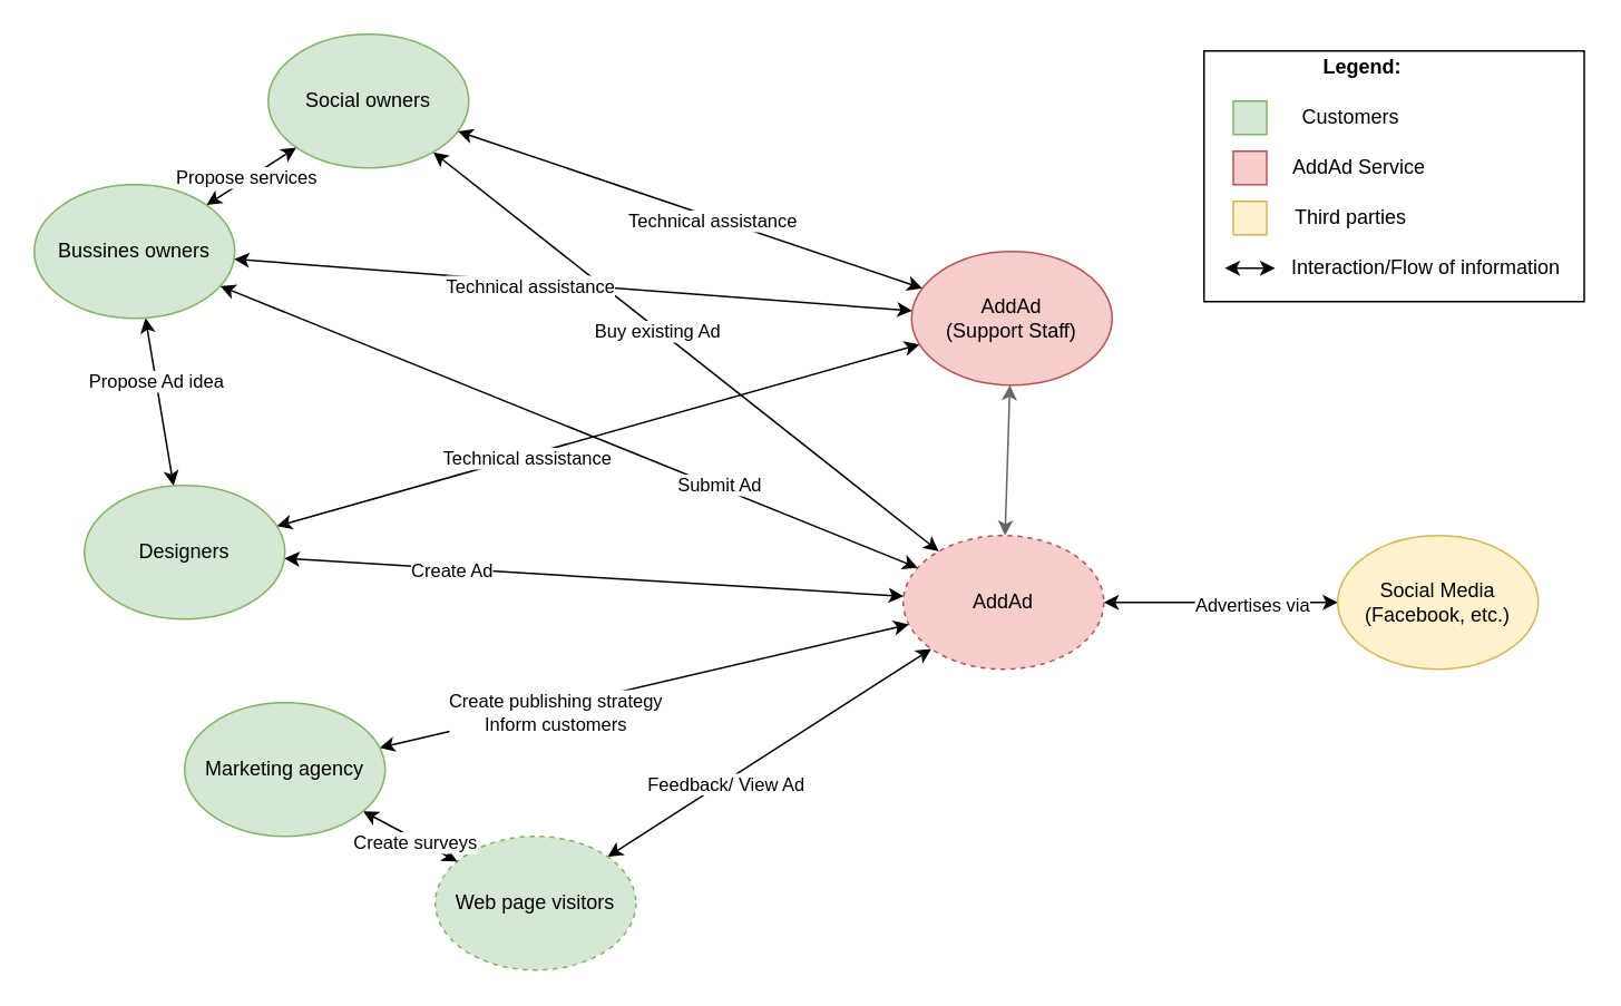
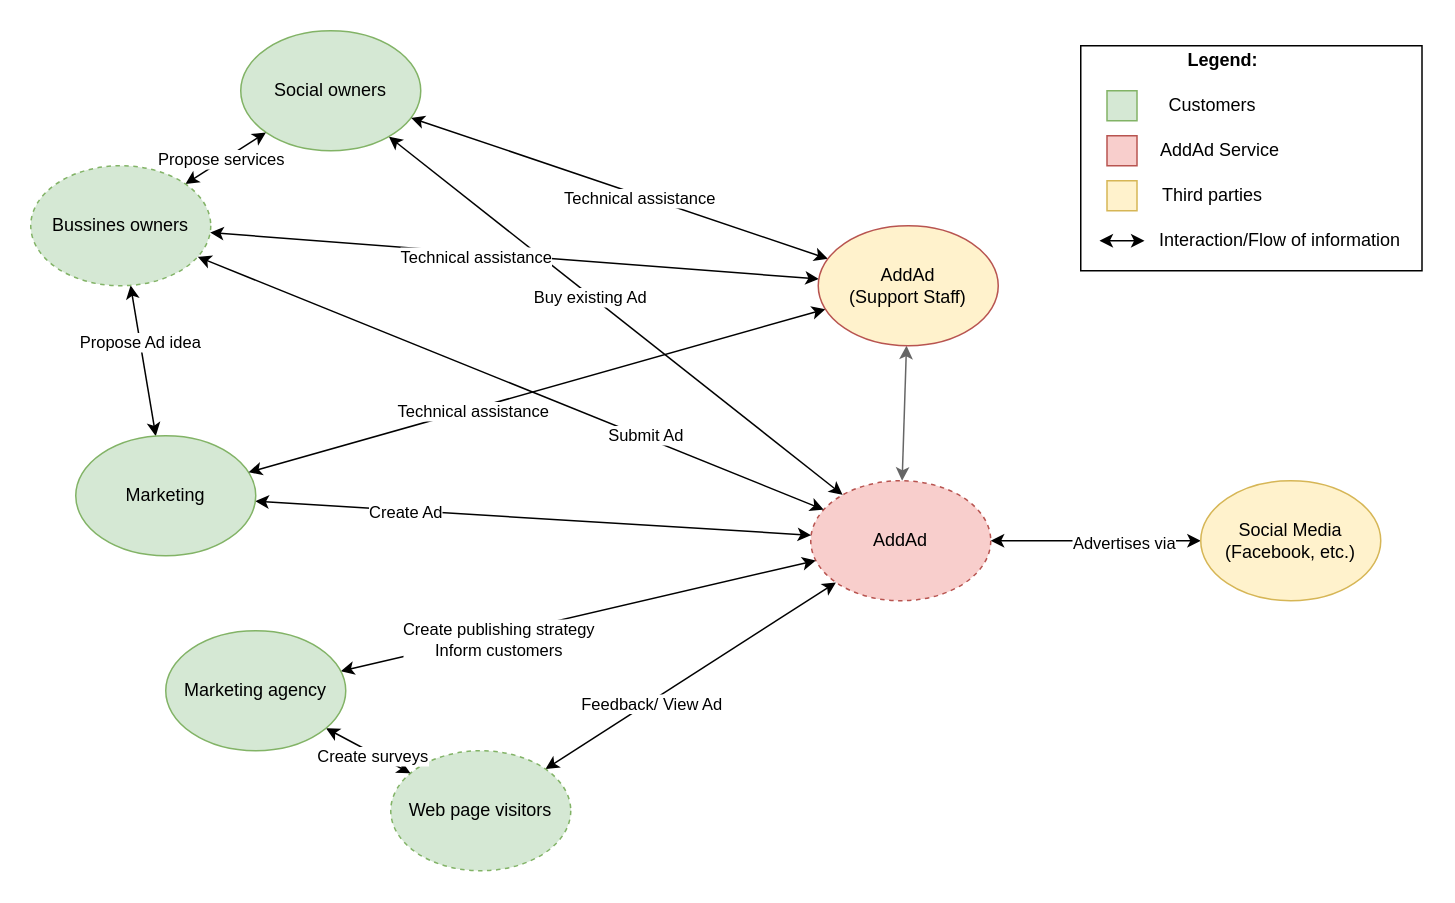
  <mxCell id="0" />
  <mxCell id="1" parent="0" />
  <mxCell id="2" style="edgeStyle=none;rounded=0;orthogonalLoop=1;jettySize=auto;html=1;startArrow=classic;startFill=1;" edge="1" parent="1" source="4" target="16"><mxGeometry relative="1" as="geometry" /></mxCell>
  <mxCell id="3" value="Feedback/ View Ad" style="edgeLabel;html=1;align=center;verticalAlign=middle;resizable=0;points=[];" vertex="1" connectable="0" parent="2"><mxGeometry x="-0.278" y="-1" relative="1" as="geometry"><mxPoint as="offset" /></mxGeometry></mxCell>
  <mxCell id="4" value="Web page visitors" style="ellipse;whiteSpace=wrap;html=1;fillColor=#d5e8d4;strokeColor=#82b366;dashed=1;" vertex="1" parent="1"><mxGeometry x="260" y="500" width="120" height="80" as="geometry" /></mxCell>
  <mxCell id="5" style="rounded=0;orthogonalLoop=1;jettySize=auto;html=1;startArrow=classic;startFill=1;" edge="1" parent="1" source="7" target="16"><mxGeometry relative="1" as="geometry" /></mxCell>
  <mxCell id="6" value="Buy existing Ad" style="edgeLabel;html=1;align=center;verticalAlign=middle;resizable=0;points=[];" vertex="1" connectable="0" parent="5"><mxGeometry x="-0.115" y="-1" relative="1" as="geometry"><mxPoint as="offset" /></mxGeometry></mxCell>
  <mxCell id="7" value="Social owners" style="ellipse;whiteSpace=wrap;html=1;fillColor=#d5e8d4;strokeColor=#82b366;" vertex="1" parent="1"><mxGeometry x="160" y="20" width="120" height="80" as="geometry" /></mxCell>
  <mxCell id="8" style="edgeStyle=none;rounded=0;orthogonalLoop=1;jettySize=auto;html=1;startArrow=classic;startFill=1;" edge="1" parent="1" source="12" target="19"><mxGeometry relative="1" as="geometry" /></mxCell>
  <mxCell id="9" value="Propose Ad idea" style="edgeLabel;html=1;align=center;verticalAlign=middle;resizable=0;points=[];" vertex="1" connectable="0" parent="8"><mxGeometry x="-0.263" relative="1" as="geometry"><mxPoint as="offset" /></mxGeometry></mxCell>
  <mxCell id="10" style="edgeStyle=none;rounded=0;orthogonalLoop=1;jettySize=auto;html=1;startArrow=classic;startFill=1;" edge="1" parent="1" source="12" target="7"><mxGeometry relative="1" as="geometry" /></mxCell>
  <mxCell id="11" value="Propose services" style="edgeLabel;html=1;align=center;verticalAlign=middle;resizable=0;points=[];" vertex="1" connectable="0" parent="10"><mxGeometry x="-0.097" y="1" relative="1" as="geometry"><mxPoint as="offset" /></mxGeometry></mxCell>
- <mxCell id="12" value="Bussines owners" style="ellipse;whiteSpace=wrap;html=1;fillColor=#d5e8d4;strokeColor=#82b366;" vertex="1" parent="1"><mxGeometry x="20" y="110" width="120" height="80" as="geometry" /></mxCell>
+ <mxCell id="12" value="Bussines owners" style="ellipse;whiteSpace=wrap;html=1;fillColor=#d5e8d4;strokeColor=#82b366;dashed=1;" vertex="1" parent="1"><mxGeometry x="20" y="110" width="120" height="80" as="geometry" /></mxCell>
  <mxCell id="13" style="edgeStyle=none;rounded=0;orthogonalLoop=1;jettySize=auto;html=1;startArrow=classic;startFill=1;" edge="1" parent="1" source="16" target="27"><mxGeometry relative="1" as="geometry" /></mxCell>
  <mxCell id="14" value="Advertises via" style="edgeLabel;html=1;align=center;verticalAlign=middle;resizable=0;points=[];" vertex="1" connectable="0" parent="13"><mxGeometry x="0.25" y="-1" relative="1" as="geometry"><mxPoint as="offset" /></mxGeometry></mxCell>
  <mxCell id="15" style="edgeStyle=none;rounded=0;orthogonalLoop=1;jettySize=auto;html=1;startArrow=classic;startFill=1;fillColor=#f5f5f5;strokeColor=#666666;" edge="1" parent="1" source="16" target="34"><mxGeometry relative="1" as="geometry" /></mxCell>
  <mxCell id="16" value="AddAd" style="ellipse;whiteSpace=wrap;html=1;fillColor=#f8cecc;strokeColor=#b85450;dashed=1;" vertex="1" parent="1"><mxGeometry x="540" y="320" width="120" height="80" as="geometry" /></mxCell>
  <mxCell id="17" style="edgeStyle=none;rounded=0;orthogonalLoop=1;jettySize=auto;html=1;startArrow=classic;startFill=1;" edge="1" parent="1" source="19" target="16"><mxGeometry relative="1" as="geometry" /></mxCell>
  <mxCell id="18" value="Create Ad" style="edgeLabel;html=1;align=center;verticalAlign=middle;resizable=0;points=[];" vertex="1" connectable="0" parent="17"><mxGeometry x="-0.463" y="-1" relative="1" as="geometry"><mxPoint as="offset" /></mxGeometry></mxCell>
- <mxCell id="19" value="Designers" style="ellipse;whiteSpace=wrap;html=1;fillColor=#d5e8d4;strokeColor=#82b366;" vertex="1" parent="1"><mxGeometry x="50" y="290" width="120" height="80" as="geometry" /></mxCell>
+ <mxCell id="19" value="Marketing" style="ellipse;whiteSpace=wrap;html=1;fillColor=#d5e8d4;strokeColor=#82b366;" vertex="1" parent="1"><mxGeometry x="50" y="290" width="120" height="80" as="geometry" /></mxCell>
  <mxCell id="20" style="edgeStyle=none;rounded=0;orthogonalLoop=1;jettySize=auto;html=1;startArrow=classic;startFill=1;" edge="1" parent="1" source="24" target="16"><mxGeometry relative="1" as="geometry"><mxPoint x="510" y="370" as="targetPoint" /></mxGeometry></mxCell>
  <mxCell id="21" value="Create publishing strategy&lt;br&gt;Inform customers" style="edgeLabel;html=1;align=center;verticalAlign=middle;resizable=0;points=[];" vertex="1" connectable="0" parent="20"><mxGeometry x="-0.339" y="-3" relative="1" as="geometry"><mxPoint as="offset" /></mxGeometry></mxCell>
  <mxCell id="22" style="edgeStyle=none;rounded=0;orthogonalLoop=1;jettySize=auto;html=1;startArrow=classic;startFill=1;" edge="1" parent="1" source="24" target="4"><mxGeometry relative="1" as="geometry" /></mxCell>
  <mxCell id="23" value="Create surveys" style="edgeLabel;html=1;align=center;verticalAlign=middle;resizable=0;points=[];" vertex="1" connectable="0" parent="22"><mxGeometry x="0.127" y="-2" relative="1" as="geometry"><mxPoint as="offset" /></mxGeometry></mxCell>
  <mxCell id="24" value="Marketing agency" style="ellipse;whiteSpace=wrap;html=1;fillColor=#d5e8d4;strokeColor=#82b366;" vertex="1" parent="1"><mxGeometry x="110" y="420" width="120" height="80" as="geometry" /></mxCell>
  <mxCell id="25" value="" style="endArrow=classic;startArrow=classic;html=1;" edge="1" parent="1" source="12" target="16"><mxGeometry width="50" height="50" relative="1" as="geometry"><mxPoint x="340" y="130" as="sourcePoint" /><mxPoint x="570" y="280" as="targetPoint" /></mxGeometry></mxCell>
  <mxCell id="26" value="Submit Ad" style="edgeLabel;html=1;align=center;verticalAlign=middle;resizable=0;points=[];" vertex="1" connectable="0" parent="25"><mxGeometry x="0.169" y="1" relative="1" as="geometry"><mxPoint x="54.13" y="21.59" as="offset" /></mxGeometry></mxCell>
  <mxCell id="27" value="Social Media&lt;br&gt;(Facebook, etc.)" style="ellipse;whiteSpace=wrap;html=1;fillColor=#fff2cc;strokeColor=#d6b656;" vertex="1" parent="1"><mxGeometry x="800" y="320" width="120" height="80" as="geometry" /></mxCell>
  <mxCell id="28" style="edgeStyle=none;rounded=0;orthogonalLoop=1;jettySize=auto;html=1;startArrow=classic;startFill=1;" edge="1" parent="1" source="34" target="7"><mxGeometry relative="1" as="geometry" /></mxCell>
  <mxCell id="29" value="Technical assistance" style="edgeLabel;html=1;align=center;verticalAlign=middle;resizable=0;points=[];" vertex="1" connectable="0" parent="28"><mxGeometry x="-0.097" y="2" relative="1" as="geometry"><mxPoint as="offset" /></mxGeometry></mxCell>
  <mxCell id="30" style="edgeStyle=none;rounded=0;orthogonalLoop=1;jettySize=auto;html=1;startArrow=classic;startFill=1;" edge="1" parent="1" source="34" target="12"><mxGeometry relative="1" as="geometry" /></mxCell>
  <mxCell id="31" value="Technical assistance" style="edgeLabel;html=1;align=center;verticalAlign=middle;resizable=0;points=[];" vertex="1" connectable="0" parent="30"><mxGeometry x="0.125" y="2" relative="1" as="geometry"><mxPoint as="offset" /></mxGeometry></mxCell>
  <mxCell id="32" style="edgeStyle=none;rounded=0;orthogonalLoop=1;jettySize=auto;html=1;startArrow=classic;startFill=1;" edge="1" parent="1" source="34" target="19"><mxGeometry relative="1" as="geometry" /></mxCell>
  <mxCell id="33" value="Technical assistance" style="edgeLabel;html=1;align=center;verticalAlign=middle;resizable=0;points=[];" vertex="1" connectable="0" parent="32"><mxGeometry x="0.225" y="1" relative="1" as="geometry"><mxPoint as="offset" /></mxGeometry></mxCell>
- <mxCell id="34" value="AddAd&lt;br&gt;(Support Staff)" style="ellipse;whiteSpace=wrap;html=1;fillColor=#f8cecc;strokeColor=#b85450;" vertex="1" parent="1"><mxGeometry x="545" y="150" width="120" height="80" as="geometry" /></mxCell>
+ <mxCell id="34" value="AddAd&lt;br&gt;(Support Staff)" style="ellipse;whiteSpace=wrap;html=1;fillColor=#fff2cc;strokeColor=#b85450;" vertex="1" parent="1"><mxGeometry x="545" y="150" width="120" height="80" as="geometry" /></mxCell>
  <mxCell id="35" value="" style="group" vertex="1" connectable="0" parent="1"><mxGeometry x="720" y="30" width="227.5" height="150" as="geometry" /></mxCell>
  <mxCell id="36" value="" style="rounded=0;whiteSpace=wrap;html=1;" vertex="1" parent="35"><mxGeometry width="227.5" height="150" as="geometry" /></mxCell>
  <mxCell id="37" value="" style="rounded=0;whiteSpace=wrap;html=1;fillColor=#d5e8d4;strokeColor=#82b366;" vertex="1" parent="35"><mxGeometry x="17.5" y="30" width="20" height="20" as="geometry" /></mxCell>
  <mxCell id="38" style="edgeStyle=none;rounded=0;orthogonalLoop=1;jettySize=auto;html=1;exitX=1;exitY=0;exitDx=0;exitDy=0;startArrow=classic;startFill=1;" edge="1" parent="35" source="37" target="37"><mxGeometry x="12.5" y="-10" as="geometry" /></mxCell>
  <mxCell id="39" value="" style="rounded=0;whiteSpace=wrap;html=1;fillColor=#f8cecc;strokeColor=#b85450;" vertex="1" parent="35"><mxGeometry x="17.5" y="60" width="20" height="20" as="geometry" /></mxCell>
  <mxCell id="40" value="" style="rounded=0;whiteSpace=wrap;html=1;fillColor=#fff2cc;strokeColor=#d6b656;" vertex="1" parent="35"><mxGeometry x="17.5" y="90" width="20" height="20" as="geometry" /></mxCell>
  <mxCell id="41" value="Customers" style="text;html=1;strokeColor=none;fillColor=none;align=center;verticalAlign=middle;whiteSpace=wrap;rounded=0;" vertex="1" parent="35"><mxGeometry x="47.5" y="30" width="80" height="20" as="geometry" /></mxCell>
  <mxCell id="42" value="AddAd Service" style="text;html=1;strokeColor=none;fillColor=none;align=center;verticalAlign=middle;whiteSpace=wrap;rounded=0;" vertex="1" parent="35"><mxGeometry x="47.5" y="60" width="90" height="20" as="geometry" /></mxCell>
  <mxCell id="43" value="Third parties" style="text;html=1;strokeColor=none;fillColor=none;align=center;verticalAlign=middle;whiteSpace=wrap;rounded=0;" vertex="1" parent="35"><mxGeometry x="47.5" y="90" width="80" height="20" as="geometry" /></mxCell>
  <mxCell id="44" value="&lt;b&gt;Legend:&lt;/b&gt;" style="text;html=1;strokeColor=none;fillColor=none;align=center;verticalAlign=middle;whiteSpace=wrap;rounded=0;" vertex="1" parent="35"><mxGeometry x="75" width="40" height="20" as="geometry" /></mxCell>
  <mxCell id="45" value="" style="endArrow=classic;startArrow=classic;html=1;" edge="1" parent="35"><mxGeometry width="50" height="50" relative="1" as="geometry"><mxPoint x="12.5" y="130" as="sourcePoint" /><mxPoint x="42.5" y="130" as="targetPoint" /></mxGeometry></mxCell>
  <mxCell id="46" value="Interaction/Flow of information" style="text;html=1;strokeColor=none;fillColor=none;align=center;verticalAlign=middle;whiteSpace=wrap;rounded=0;" vertex="1" parent="35"><mxGeometry x="47.5" y="120" width="170" height="20" as="geometry" /></mxCell>
